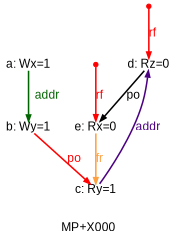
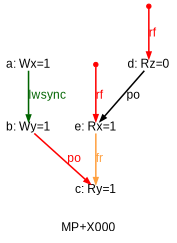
  digraph {
    fontname="Liberation Sans"
    fontsize=12
    label="MP+X000"
    node [fixedsize=true fontname="Liberation Sans" fontsize=12 shape=none]
    edge [arrowsize=0.600000 color=red fontcolor=red fontname="Liberation Sans" fontsize=12 penwidth=1.500000]
    n1 [height=0.166667 label="a: Wx=1" width=0.666667]
    n2 [height=0.166667 label="b: Wy=1" width=0.666667]
    n3 [height=0.166667 label="c: Ry=1" width=0.666667]
    n4 [height=0.166667 label="d: Rz=0" width=0.666667]
-   n5 [height=0.166667 label="e: Rx=0" width=0.666667]
+   n5 [height=0.166667 label="e: Rx=1" width=0.666667]
    initeiid3 [color=red height=0.06 shape=point width=0.06 fixedsize="" fontsize=""]
    initeiid4 [color=red height=0.06 shape=point width=0.06 fixedsize="" fontsize=""]
-   n1 -> n2 [color=darkgreen fontcolor=darkgreen label=addr]
+   n1 -> n2 [color=darkgreen fontcolor=darkgreen label=lwsync]
    n2 -> n3 [label=po]
-   n4 -> n3 [color=indigo dir=back fontcolor=indigo label=addr]
    n4 -> n5 [color=black fontcolor=black label=po]
    n5 -> n3 [color="#ffa040" fontcolor="#ffa040" label=fr]
    initeiid3 -> n4 [label=rf]
    initeiid4 -> n5 [label=rf]
  }
